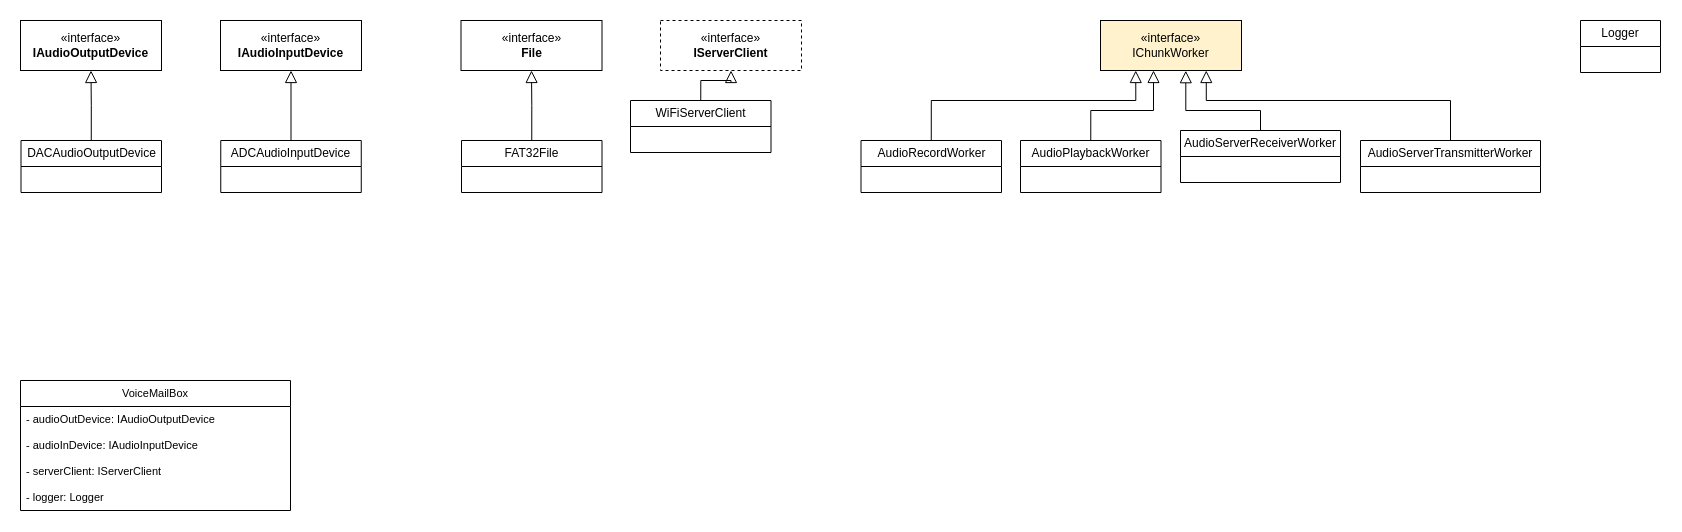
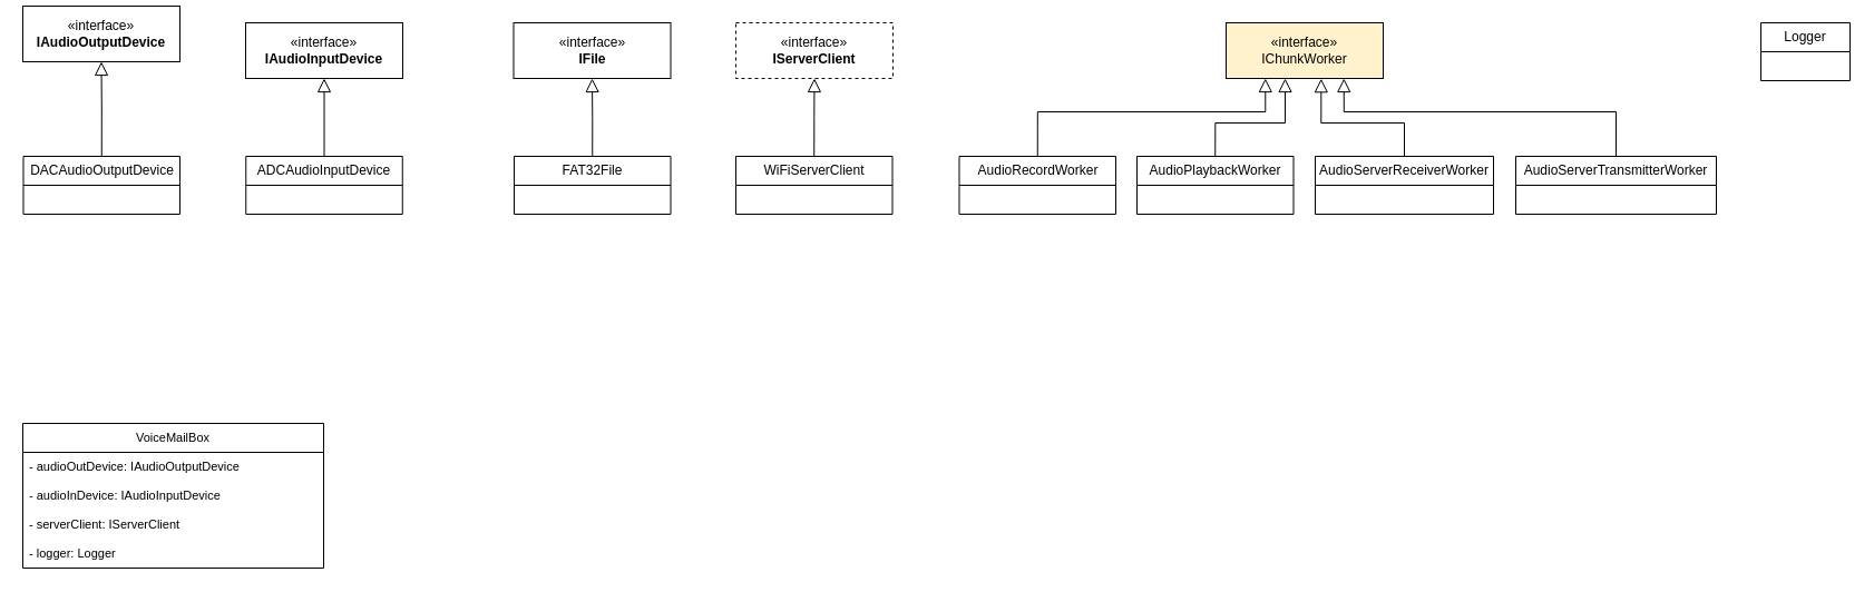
  <mxCell id="0" />
  <mxCell id="1" parent="0" />
- <mxCell id="2" value="«interface»&lt;br&gt;&lt;div&gt;&lt;b&gt;IAudioOutputDevice&lt;/b&gt;&lt;/div&gt;" style="html=1;whiteSpace=wrap;" vertex="1" parent="1"><mxGeometry x="20" y="20" width="141" height="50" as="geometry" /></mxCell>
+ <mxCell id="2" value="«interface»&lt;br&gt;&lt;div&gt;&lt;b&gt;IAudioOutputDevice&lt;/b&gt;&lt;/div&gt;" style="html=1;whiteSpace=wrap;" vertex="1" parent="1"><mxGeometry x="20" y="5" width="141" height="50" as="geometry" /></mxCell>
  <mxCell id="3" value="«interface»&lt;br&gt;&lt;div&gt;&lt;b&gt;IAudioInputDevice&lt;/b&gt;&lt;/div&gt;" style="html=1;whiteSpace=wrap;" vertex="1" parent="1"><mxGeometry x="220" y="20" width="141" height="50" as="geometry" /></mxCell>
  <mxCell id="4" style="edgeStyle=orthogonalEdgeStyle;rounded=0;orthogonalLoop=1;jettySize=auto;html=1;exitX=0.5;exitY=0;exitDx=0;exitDy=0;entryX=0.5;entryY=1;entryDx=0;entryDy=0;endArrow=block;endFill=0;strokeWidth=1;endSize=10;" edge="1" parent="1" source="5" target="6"><mxGeometry relative="1" as="geometry" /></mxCell>
  <mxCell id="5" value="FAT32File" style="swimlane;fontStyle=0;childLayout=stackLayout;horizontal=1;startSize=26;fillColor=none;horizontalStack=0;resizeParent=1;resizeParentMax=0;resizeLast=0;collapsible=1;marginBottom=0;whiteSpace=wrap;html=1;" vertex="1" parent="1"><mxGeometry x="461" y="140" width="140.5" height="52" as="geometry" /></mxCell>
- <mxCell id="6" value="«interface»&lt;br&gt;&lt;div&gt;&lt;b&gt;File&lt;/b&gt;&lt;/div&gt;" style="html=1;whiteSpace=wrap;" vertex="1" parent="1"><mxGeometry x="460.5" y="20" width="141" height="50" as="geometry" /></mxCell>
+ <mxCell id="6" value="«interface»&lt;br&gt;&lt;div&gt;&lt;b&gt;IFile&lt;/b&gt;&lt;/div&gt;" style="html=1;whiteSpace=wrap;" vertex="1" parent="1"><mxGeometry x="460.5" y="20" width="141" height="50" as="geometry" /></mxCell>
  <mxCell id="7" style="edgeStyle=orthogonalEdgeStyle;rounded=0;orthogonalLoop=1;jettySize=auto;html=1;exitX=0.5;exitY=0;exitDx=0;exitDy=0;entryX=0.5;entryY=1;entryDx=0;entryDy=0;endArrow=block;endFill=0;endSize=10;" edge="1" parent="1" source="8" target="3"><mxGeometry relative="1" as="geometry" /></mxCell>
  <mxCell id="8" value="&lt;div&gt;ADCAudioInputDevice&lt;/div&gt;" style="swimlane;fontStyle=0;childLayout=stackLayout;horizontal=1;startSize=26;fillColor=none;horizontalStack=0;resizeParent=1;resizeParentMax=0;resizeLast=0;collapsible=1;marginBottom=0;whiteSpace=wrap;html=1;" vertex="1" parent="1"><mxGeometry x="220.25" y="140" width="140.5" height="52" as="geometry" /></mxCell>
  <mxCell id="9" style="edgeStyle=orthogonalEdgeStyle;rounded=0;orthogonalLoop=1;jettySize=auto;html=1;exitX=0.5;exitY=0;exitDx=0;exitDy=0;entryX=0.5;entryY=1;entryDx=0;entryDy=0;endArrow=block;endFill=0;endSize=10;" edge="1" parent="1" source="10" target="2"><mxGeometry relative="1" as="geometry" /></mxCell>
  <mxCell id="10" value="DACAudioOutputDevice" style="swimlane;fontStyle=0;childLayout=stackLayout;horizontal=1;startSize=26;fillColor=none;horizontalStack=0;resizeParent=1;resizeParentMax=0;resizeLast=0;collapsible=1;marginBottom=0;whiteSpace=wrap;html=1;" vertex="1" parent="1"><mxGeometry x="20.5" y="140" width="140.5" height="52" as="geometry" /></mxCell>
  <mxCell id="11" value="«interface»&lt;br&gt;&lt;div&gt;&lt;b&gt;IServerClient&lt;/b&gt;&lt;/div&gt;" style="html=1;whiteSpace=wrap;dashed=1;" vertex="1" parent="1"><mxGeometry x="660" y="20" width="141" height="50" as="geometry" /></mxCell>
  <mxCell id="12" style="edgeStyle=orthogonalEdgeStyle;rounded=0;orthogonalLoop=1;jettySize=auto;html=1;exitX=0.5;exitY=0;exitDx=0;exitDy=0;entryX=0.5;entryY=1;entryDx=0;entryDy=0;endArrow=block;endFill=0;endSize=10;" edge="1" parent="1" source="13" target="11"><mxGeometry relative="1" as="geometry" /></mxCell>
- <mxCell id="13" value="WiFiServerClient" style="swimlane;fontStyle=0;childLayout=stackLayout;horizontal=1;startSize=26;fillColor=none;horizontalStack=0;resizeParent=1;resizeParentMax=0;resizeLast=0;collapsible=1;marginBottom=0;whiteSpace=wrap;html=1;" vertex="1" parent="1"><mxGeometry x="630" y="100" width="140.5" height="52" as="geometry" /></mxCell>
+ <mxCell id="13" value="WiFiServerClient" style="swimlane;fontStyle=0;childLayout=stackLayout;horizontal=1;startSize=26;fillColor=none;horizontalStack=0;resizeParent=1;resizeParentMax=0;resizeLast=0;collapsible=1;marginBottom=0;whiteSpace=wrap;html=1;" vertex="1" parent="1"><mxGeometry x="660" y="140" width="140.5" height="52" as="geometry" /></mxCell>
  <mxCell id="14" value="«interface»&lt;br&gt;&lt;div&gt;IChunkWorker&lt;/div&gt;" style="html=1;whiteSpace=wrap;fillColor=#fff2cc;" vertex="1" parent="1"><mxGeometry x="1100" y="20" width="141" height="50" as="geometry" /></mxCell>
  <mxCell id="15" style="edgeStyle=orthogonalEdgeStyle;rounded=0;orthogonalLoop=1;jettySize=auto;html=1;exitX=0.5;exitY=0;exitDx=0;exitDy=0;entryX=0.25;entryY=1;entryDx=0;entryDy=0;endSize=10;endArrow=block;endFill=0;" edge="1" parent="1" source="16" target="14"><mxGeometry relative="1" as="geometry"><Array as="points"><mxPoint x="931" y="100" /><mxPoint x="1135" y="100" /></Array></mxGeometry></mxCell>
  <mxCell id="16" value="AudioRecordWorker" style="swimlane;fontStyle=0;childLayout=stackLayout;horizontal=1;startSize=26;fillColor=none;horizontalStack=0;resizeParent=1;resizeParentMax=0;resizeLast=0;collapsible=1;marginBottom=0;whiteSpace=wrap;html=1;" vertex="1" parent="1"><mxGeometry x="860.5" y="140" width="140.5" height="52" as="geometry" /></mxCell>
  <mxCell id="17" style="edgeStyle=orthogonalEdgeStyle;shape=connector;rounded=0;orthogonalLoop=1;jettySize=auto;html=1;exitX=0.5;exitY=0;exitDx=0;exitDy=0;strokeColor=default;align=center;verticalAlign=middle;fontFamily=Helvetica;fontSize=11;fontColor=default;labelBackgroundColor=default;endArrow=block;endFill=0;endSize=10;" edge="1" parent="1" source="18"><mxGeometry relative="1" as="geometry"><mxPoint x="1153" y="70" as="targetPoint" /><Array as="points"><mxPoint x="1090" y="110" /><mxPoint x="1153" y="110" /></Array></mxGeometry></mxCell>
  <mxCell id="18" value="AudioPlaybackWorker" style="swimlane;fontStyle=0;childLayout=stackLayout;horizontal=1;startSize=26;fillColor=none;horizontalStack=0;resizeParent=1;resizeParentMax=0;resizeLast=0;collapsible=1;marginBottom=0;whiteSpace=wrap;html=1;" vertex="1" parent="1"><mxGeometry x="1020" y="140" width="140.5" height="52" as="geometry" /></mxCell>
  <mxCell id="19" style="edgeStyle=orthogonalEdgeStyle;shape=connector;rounded=0;orthogonalLoop=1;jettySize=auto;html=1;exitX=0.5;exitY=0;exitDx=0;exitDy=0;entryX=0.605;entryY=1.004;entryDx=0;entryDy=0;strokeColor=default;align=center;verticalAlign=middle;fontFamily=Helvetica;fontSize=11;fontColor=default;labelBackgroundColor=default;endArrow=block;endFill=0;endSize=10;entryPerimeter=0;" edge="1" parent="1" source="20" target="14"><mxGeometry relative="1" as="geometry"><Array as="points"><mxPoint x="1260" y="110" /><mxPoint x="1185" y="110" /></Array></mxGeometry></mxCell>
- <mxCell id="20" value="AudioServerReceiverWorker" style="swimlane;fontStyle=0;childLayout=stackLayout;horizontal=1;startSize=26;fillColor=none;horizontalStack=0;resizeParent=1;resizeParentMax=0;resizeLast=0;collapsible=1;marginBottom=0;whiteSpace=wrap;html=1;" vertex="1" parent="1"><mxGeometry x="1180" y="130" width="160" height="52" as="geometry" /></mxCell>
+ <mxCell id="20" value="AudioServerReceiverWorker" style="swimlane;fontStyle=0;childLayout=stackLayout;horizontal=1;startSize=26;fillColor=none;horizontalStack=0;resizeParent=1;resizeParentMax=0;resizeLast=0;collapsible=1;marginBottom=0;whiteSpace=wrap;html=1;" vertex="1" parent="1"><mxGeometry x="1180" y="140" width="160" height="52" as="geometry" /></mxCell>
  <mxCell id="21" style="edgeStyle=orthogonalEdgeStyle;shape=connector;rounded=0;orthogonalLoop=1;jettySize=auto;html=1;exitX=0.5;exitY=0;exitDx=0;exitDy=0;entryX=0.75;entryY=1;entryDx=0;entryDy=0;strokeColor=default;align=center;verticalAlign=middle;fontFamily=Helvetica;fontSize=11;fontColor=default;labelBackgroundColor=default;endArrow=block;endFill=0;endSize=10;" edge="1" parent="1" source="22" target="14"><mxGeometry relative="1" as="geometry"><Array as="points"><mxPoint x="1450" y="100" /><mxPoint x="1206" y="100" /></Array></mxGeometry></mxCell>
  <mxCell id="22" value="AudioServerTransmitterWorker" style="swimlane;fontStyle=0;childLayout=stackLayout;horizontal=1;startSize=26;fillColor=none;horizontalStack=0;resizeParent=1;resizeParentMax=0;resizeLast=0;collapsible=1;marginBottom=0;whiteSpace=wrap;html=1;" vertex="1" parent="1"><mxGeometry x="1360" y="140" width="180" height="52" as="geometry" /></mxCell>
  <mxCell id="23" value="Logger" style="swimlane;fontStyle=0;childLayout=stackLayout;horizontal=1;startSize=26;fillColor=none;horizontalStack=0;resizeParent=1;resizeParentMax=0;resizeLast=0;collapsible=1;marginBottom=0;whiteSpace=wrap;html=1;" vertex="1" parent="1"><mxGeometry x="1580" y="20" width="80" height="52" as="geometry" /></mxCell>
  <mxCell id="24" value="VoiceMailBox" style="swimlane;fontStyle=0;childLayout=stackLayout;horizontal=1;startSize=26;fillColor=none;horizontalStack=0;resizeParent=1;resizeParentMax=0;resizeLast=0;collapsible=1;marginBottom=0;whiteSpace=wrap;html=1;fontFamily=Helvetica;fontSize=11;fontColor=default;labelBackgroundColor=default;" vertex="1" parent="1"><mxGeometry x="20" y="380" width="270" height="130" as="geometry" /></mxCell>
  <mxCell id="25" value="- audioOutDevice: IAudioOutputDevice" style="text;strokeColor=none;fillColor=none;align=left;verticalAlign=top;spacingLeft=4;spacingRight=4;overflow=hidden;rotatable=0;points=[[0,0.5],[1,0.5]];portConstraint=eastwest;whiteSpace=wrap;html=1;fontFamily=Helvetica;fontSize=11;fontColor=default;labelBackgroundColor=default;" vertex="1" parent="24"><mxGeometry y="26" width="270" height="26" as="geometry" /></mxCell>
  <mxCell id="26" value="- audioInDevice: IAudioInputDevice" style="text;strokeColor=none;fillColor=none;align=left;verticalAlign=top;spacingLeft=4;spacingRight=4;overflow=hidden;rotatable=0;points=[[0,0.5],[1,0.5]];portConstraint=eastwest;whiteSpace=wrap;html=1;fontFamily=Helvetica;fontSize=11;fontColor=default;labelBackgroundColor=default;" vertex="1" parent="24"><mxGeometry y="52" width="270" height="26" as="geometry" /></mxCell>
  <mxCell id="27" value="- serverClient: IServerClient" style="text;strokeColor=none;fillColor=none;align=left;verticalAlign=top;spacingLeft=4;spacingRight=4;overflow=hidden;rotatable=0;points=[[0,0.5],[1,0.5]];portConstraint=eastwest;whiteSpace=wrap;html=1;fontFamily=Helvetica;fontSize=11;fontColor=default;labelBackgroundColor=default;" vertex="1" parent="24"><mxGeometry y="78" width="270" height="26" as="geometry" /></mxCell>
  <mxCell id="28" value="- logger: Logger" style="text;strokeColor=none;fillColor=none;align=left;verticalAlign=top;spacingLeft=4;spacingRight=4;overflow=hidden;rotatable=0;points=[[0,0.5],[1,0.5]];portConstraint=eastwest;whiteSpace=wrap;html=1;fontFamily=Helvetica;fontSize=11;fontColor=default;labelBackgroundColor=default;" vertex="1" parent="24"><mxGeometry y="104" width="270" height="26" as="geometry" /></mxCell>
